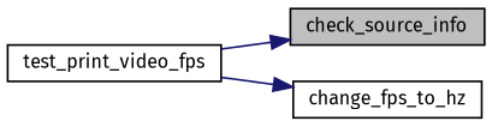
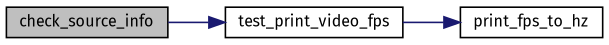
  digraph {
    fontname="Fira Sans"
    rankdir=LR
    node [color=black fontname="Fira Sans" fontsize=10 shape=record]
    edge [color=midnightblue fontname="Fira Sans" fontsize=10 labelfontname=Helvetica labelfontsize=10 style=solid]
    n1 [fillcolor=grey75 fontcolor=black height=0.2 label=check_source_info style=filled width=0.4]
    n2 [height=0.2 label=test_print_video_fps width=0.4]
-   n3 [height=0.2 label=change_fps_to_hz width=0.4]
-   n2 -> n1
+   n3 [height=0.2 label=print_fps_to_hz width=0.4]
+   n1 -> n2
    n2 -> n3
  }
